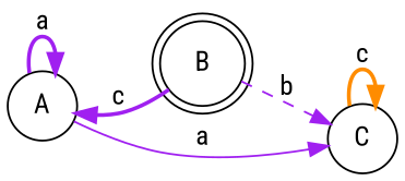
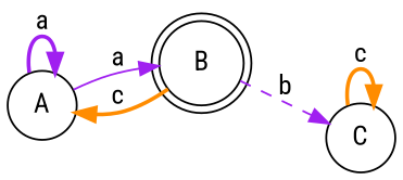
  digraph {
    fontname="Roboto Condensed"
    rankdir=LR
    node [fontname="Roboto Condensed" shape=circle]
    edge [color=purple fontname="Roboto Condensed" style=bold]
    n1 [label=A]
    n2 [label=B shape=doublecircle]
    n3 [label=C]
    n1 -> n1 [label=a]
-   n1 -> n3 [label=a style=solid]
-   n2 -> n1 [label=c]
+   n1 -> n2 [label=a style=solid]
+   n2 -> n1 [color=darkorange label=c]
    n2 -> n3 [label=b style=dashed]
    n3 -> n3 [color=darkorange label=c]
  }
